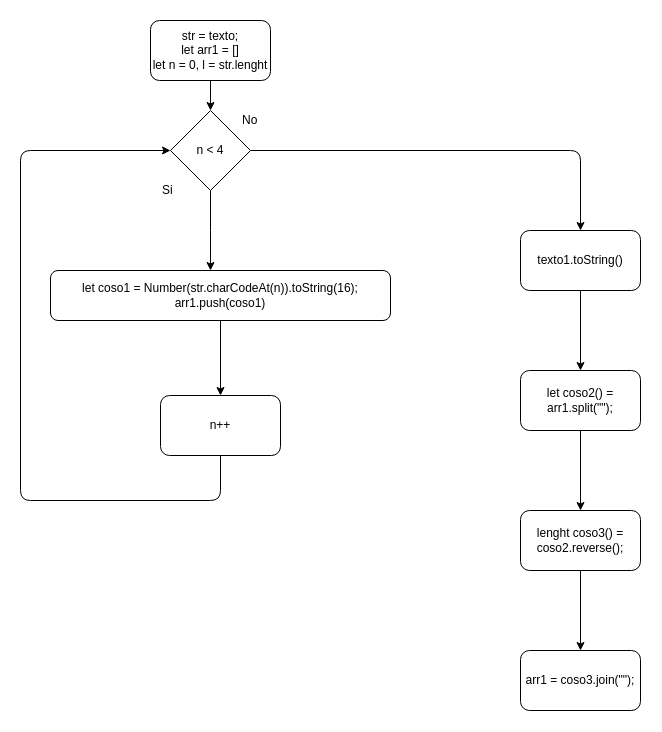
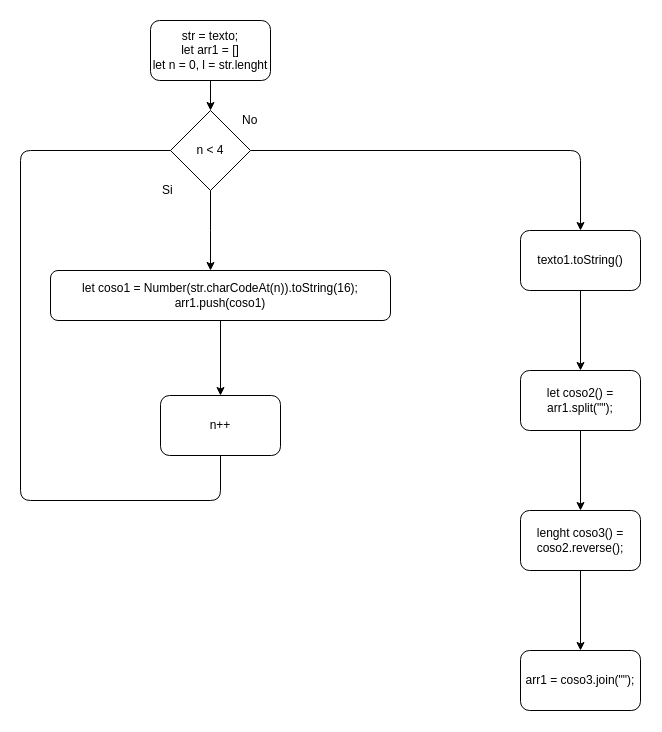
  <mxCell id="0" />
  <mxCell id="1" parent="0" />
  <mxCell id="2" value="" style="edgeStyle=orthogonalEdgeStyle;rounded=0;orthogonalLoop=1;jettySize=auto;html=1;" edge="1" parent="1" source="3" target="5"><mxGeometry relative="1" as="geometry" /></mxCell>
  <mxCell id="3" value="str = texto;&lt;br&gt;let arr1 = []&lt;br&gt;let n = 0, l = str.lenght" style="rounded=1;whiteSpace=wrap;html=1;" vertex="1" parent="1"><mxGeometry x="150" y="20" width="120" height="60" as="geometry" /></mxCell>
  <mxCell id="4" value="" style="edgeStyle=orthogonalEdgeStyle;rounded=0;orthogonalLoop=1;jettySize=auto;html=1;" edge="1" parent="1" source="5"><mxGeometry relative="1" as="geometry"><mxPoint x="210" y="270" as="targetPoint" /></mxGeometry></mxCell>
  <mxCell id="5" value="n &amp;lt; 4" style="rhombus;whiteSpace=wrap;html=1;" vertex="1" parent="1"><mxGeometry x="170" y="110" width="80" height="80" as="geometry" /></mxCell>
  <mxCell id="6" value="Si" style="text;html=1;resizable=0;points=[];autosize=1;align=left;verticalAlign=top;spacingTop=-4;" vertex="1" parent="1"><mxGeometry x="160" y="180" width="30" height="20" as="geometry" /></mxCell>
  <mxCell id="7" value="" style="edgeStyle=orthogonalEdgeStyle;rounded=0;orthogonalLoop=1;jettySize=auto;html=1;" edge="1" parent="1" source="8" target="9"><mxGeometry relative="1" as="geometry" /></mxCell>
  <mxCell id="8" value="let coso1 = Number(str.charCodeAt(n)).toString(16);&lt;br&gt;arr1.push(coso1)" style="rounded=1;whiteSpace=wrap;html=1;" vertex="1" parent="1"><mxGeometry x="50" y="270" width="340" height="50" as="geometry" /></mxCell>
  <mxCell id="9" value="n++" style="rounded=1;whiteSpace=wrap;html=1;" vertex="1" parent="1"><mxGeometry x="160" y="395" width="120" height="60" as="geometry" /></mxCell>
  <mxCell id="10" value="" style="endArrow=classic;html=1;exitX=1;exitY=0.5;exitDx=0;exitDy=0;" edge="1" parent="1" source="5"><mxGeometry width="50" height="50" relative="1" as="geometry"><mxPoint x="380" y="150" as="sourcePoint" /><mxPoint x="580" y="230" as="targetPoint" /><Array as="points"><mxPoint x="580" y="150" /></Array></mxGeometry></mxCell>
  <mxCell id="11" value="No" style="text;html=1;resizable=0;points=[];autosize=1;align=left;verticalAlign=top;spacingTop=-4;" vertex="1" parent="1"><mxGeometry x="240" y="110" width="30" height="20" as="geometry" /></mxCell>
- <mxCell id="12" value="" style="endArrow=classic;html=1;exitX=0.5;exitY=1;exitDx=0;exitDy=0;entryX=0;entryY=0.5;entryDx=0;entryDy=0;" edge="1" parent="1" source="9" target="5"><mxGeometry width="50" height="50" relative="1" as="geometry"><mxPoint x="210" y="480" as="sourcePoint" /><mxPoint x="260" y="430" as="targetPoint" /><Array as="points"><mxPoint x="220" y="500" /><mxPoint y="500" x="20" /><mxPoint y="150" x="20" /></Array></mxGeometry></mxCell>
+ <mxCell id="12" value="" style="endArrow=none;html=1;exitX=0.5;exitY=1;exitDx=0;exitDy=0;entryX=0;entryY=0.5;entryDx=0;entryDy=0;" edge="1" parent="1" source="9" target="5"><mxGeometry width="50" height="50" relative="1" as="geometry"><mxPoint x="210" y="480" as="sourcePoint" /><mxPoint x="260" y="430" as="targetPoint" /><Array as="points"><mxPoint x="220" y="500" /><mxPoint y="500" x="20" /><mxPoint y="150" x="20" /></Array></mxGeometry></mxCell>
  <mxCell id="13" value="" style="edgeStyle=orthogonalEdgeStyle;rounded=0;orthogonalLoop=1;jettySize=auto;html=1;" edge="1" parent="1" source="14" target="16"><mxGeometry relative="1" as="geometry" /></mxCell>
  <mxCell id="14" value="texto1.toString()" style="rounded=1;whiteSpace=wrap;html=1;" vertex="1" parent="1"><mxGeometry x="520" y="230" width="120" height="60" as="geometry" /></mxCell>
  <mxCell id="15" value="" style="edgeStyle=orthogonalEdgeStyle;rounded=0;orthogonalLoop=1;jettySize=auto;html=1;" edge="1" parent="1" source="16" target="18"><mxGeometry relative="1" as="geometry" /></mxCell>
  <mxCell id="16" value="let coso2() = arr1.split(&quot;&quot;);" style="rounded=1;whiteSpace=wrap;html=1;" vertex="1" parent="1"><mxGeometry x="520" y="370" width="120" height="60" as="geometry" /></mxCell>
  <mxCell id="17" value="" style="edgeStyle=orthogonalEdgeStyle;rounded=0;orthogonalLoop=1;jettySize=auto;html=1;" edge="1" parent="1" source="18" target="19"><mxGeometry relative="1" as="geometry" /></mxCell>
  <mxCell id="18" value="lenght coso3() = coso2.reverse();" style="rounded=1;whiteSpace=wrap;html=1;" vertex="1" parent="1"><mxGeometry x="520" y="510" width="120" height="60" as="geometry" /></mxCell>
  <mxCell id="19" value="arr1 = coso3.join(&quot;&quot;);" style="rounded=1;whiteSpace=wrap;html=1;" vertex="1" parent="1"><mxGeometry x="520" y="650" width="120" height="60" as="geometry" /></mxCell>
